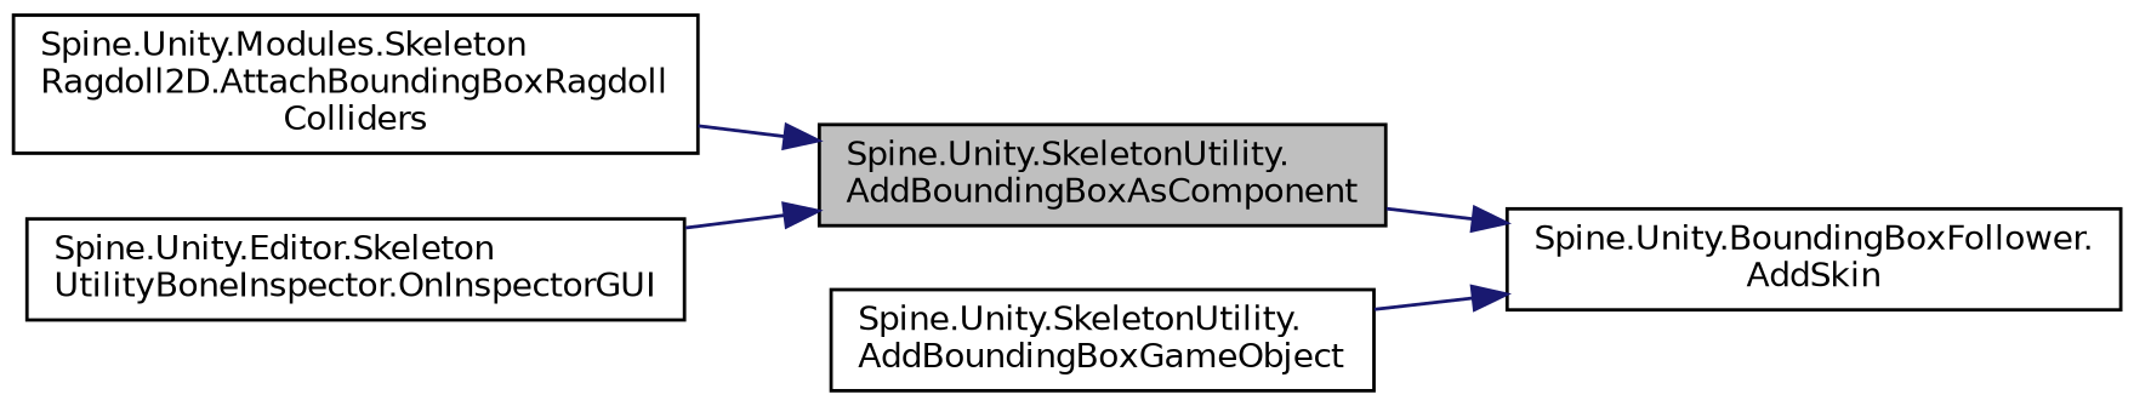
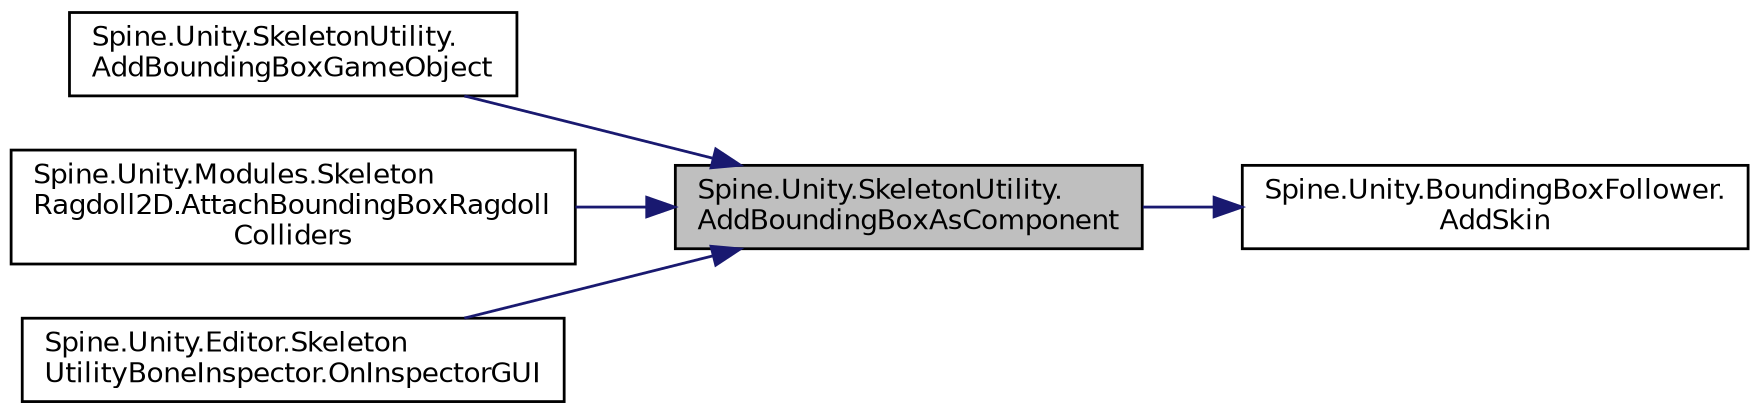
  digraph {
    rankdir=RL
    node [color=black fillcolor=white fontname=Helvetica fontsize=10 shape=record style=filled]
    edge [color=midnightblue dir=back fontname=Helvetica fontsize=10 labelfontname=Helvetica labelfontsize=10 style=solid]
    n1 [fillcolor=grey75 fontcolor=black height=0.2 label="Spine.Unity.SkeletonUtility.\lAddBoundingBoxAsComponent" width=0.4]
    n2 [height=0.2 label="Spine.Unity.SkeletonUtility.\lAddBoundingBoxGameObject" width=0.4]
    n3 [height=0.2 label="Spine.Unity.Modules.Skeleton\lRagdoll2D.AttachBoundingBoxRagdoll\lColliders" width=0.4]
    n4 [height=0.2 label="Spine.Unity.Editor.Skeleton\lUtilityBoneInspector.OnInspectorGUI" width=0.4]
    n5 [height=0.2 label="Spine.Unity.BoundingBoxFollower.\lAddSkin" width=0.4]
-   n5 -> n2
+   n1 -> n2
    n1 -> n3
    n1 -> n4
    n5 -> n1
  }
